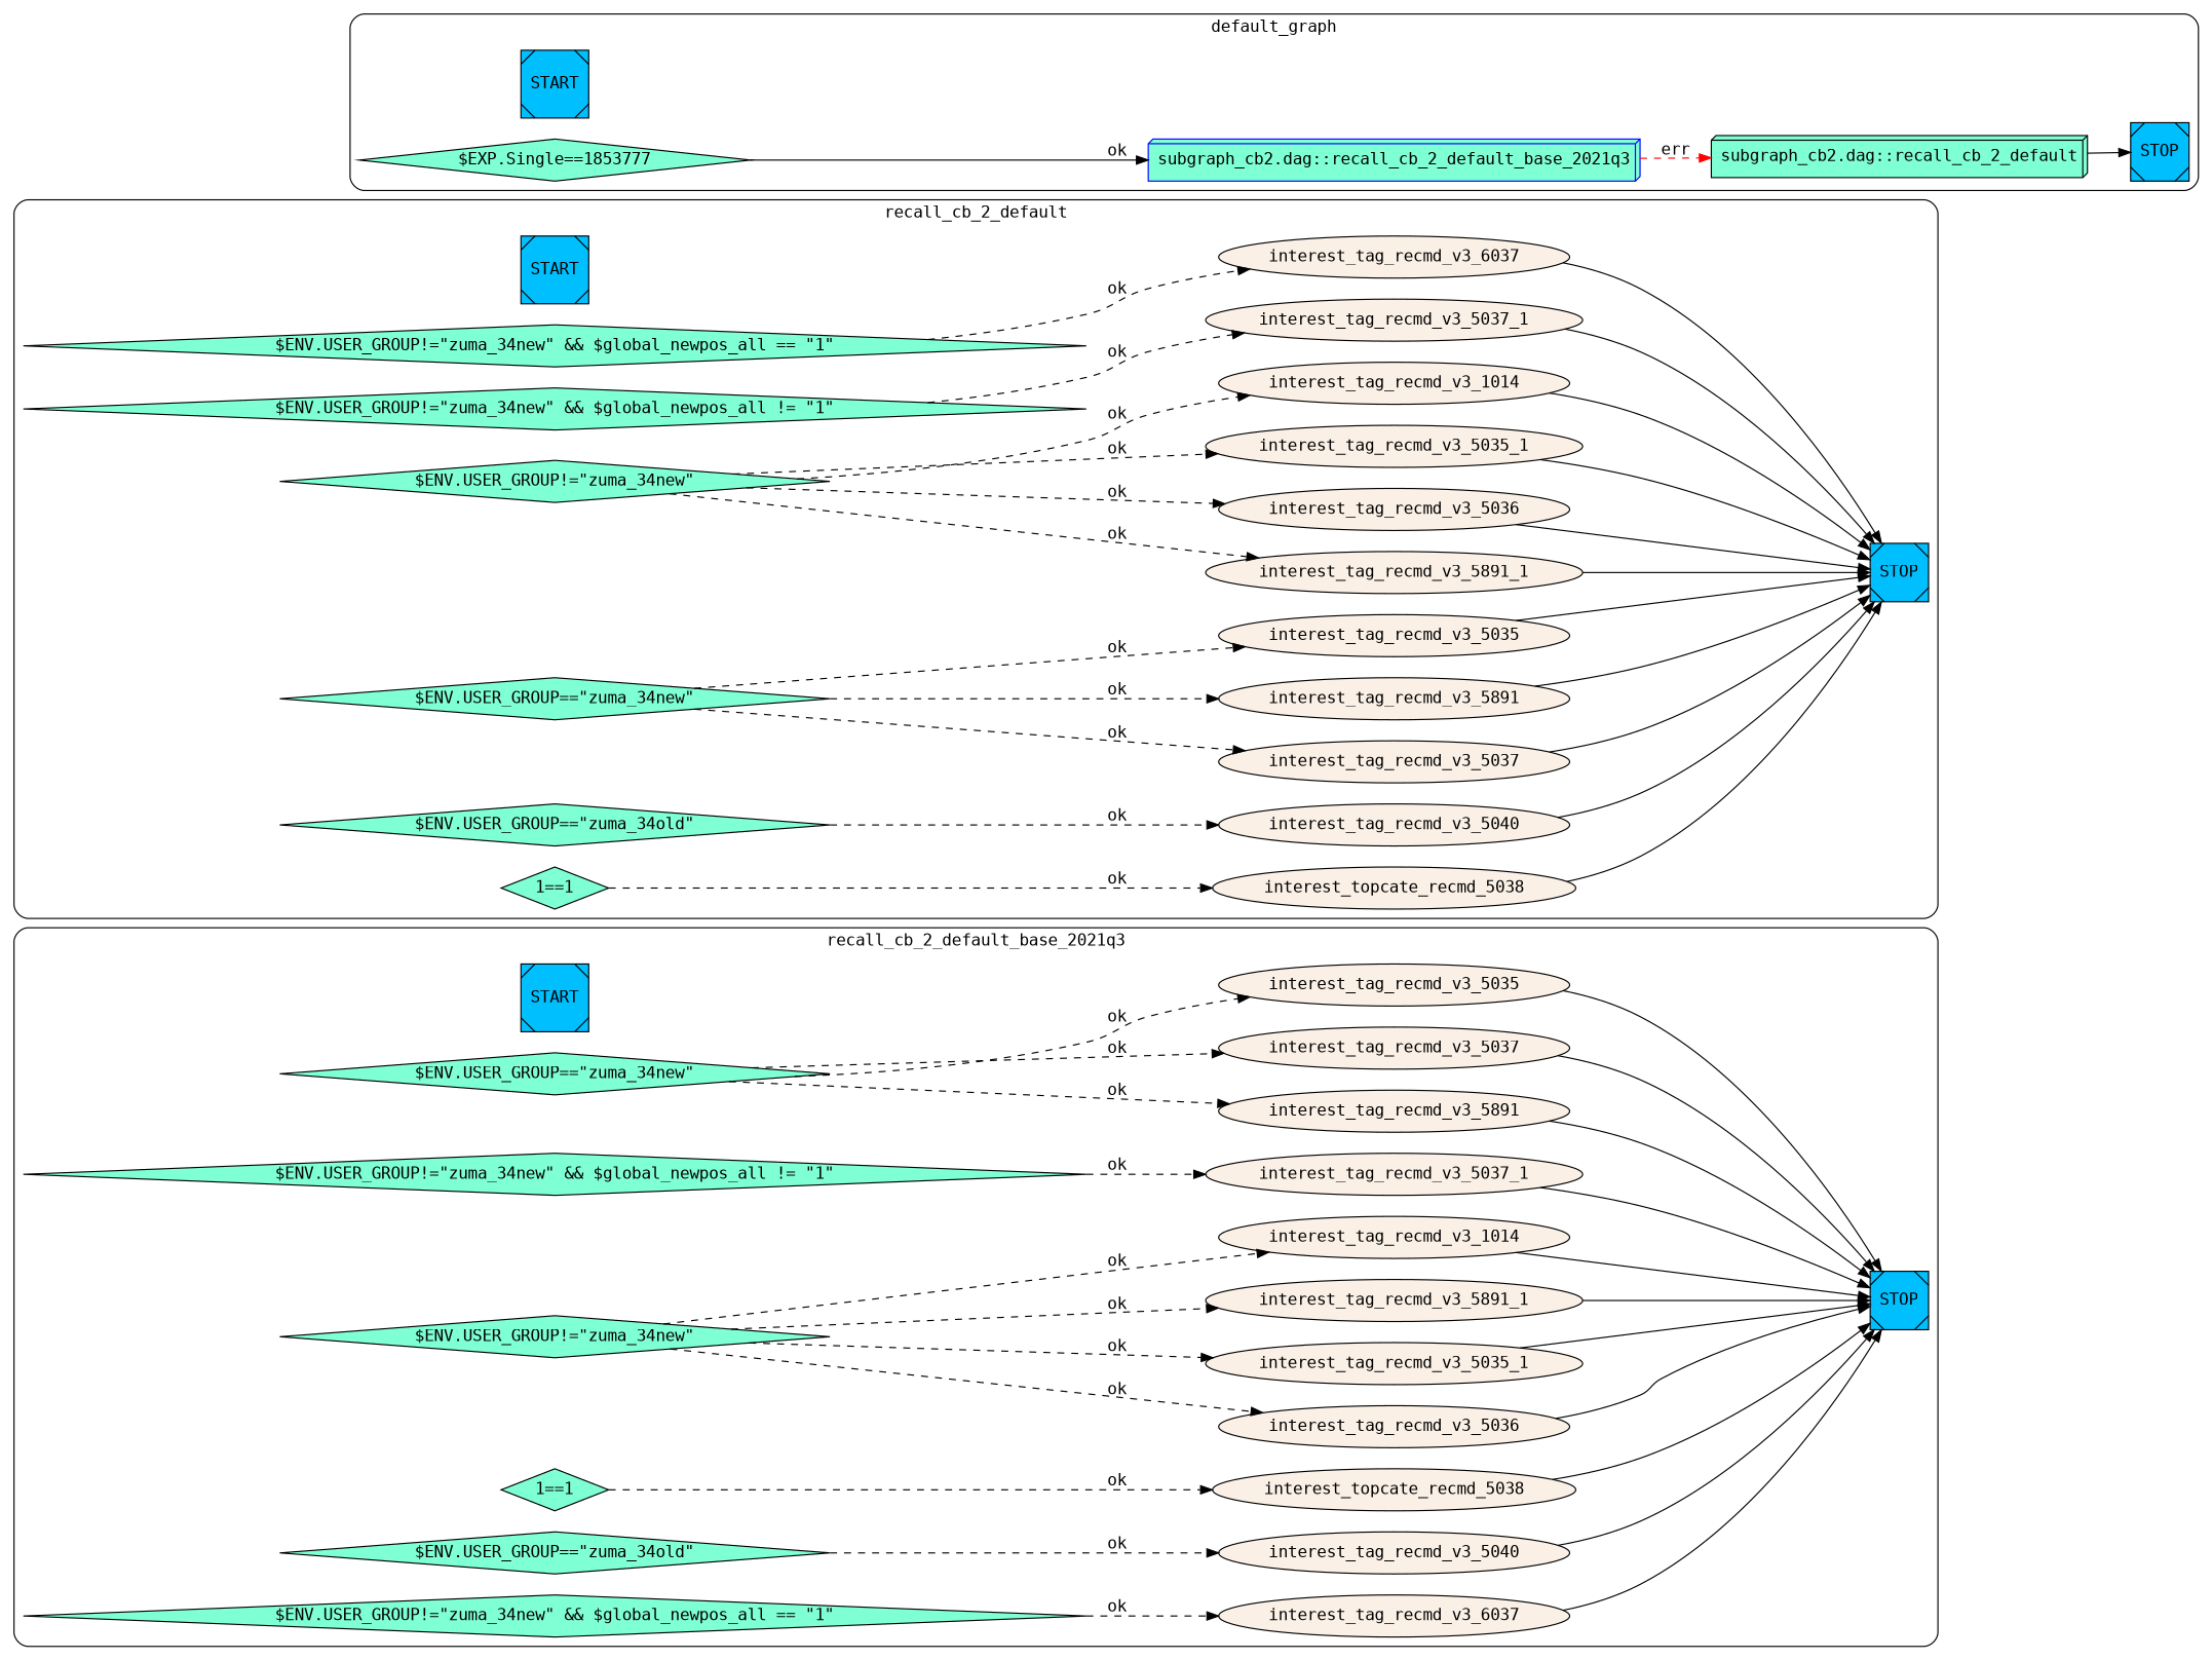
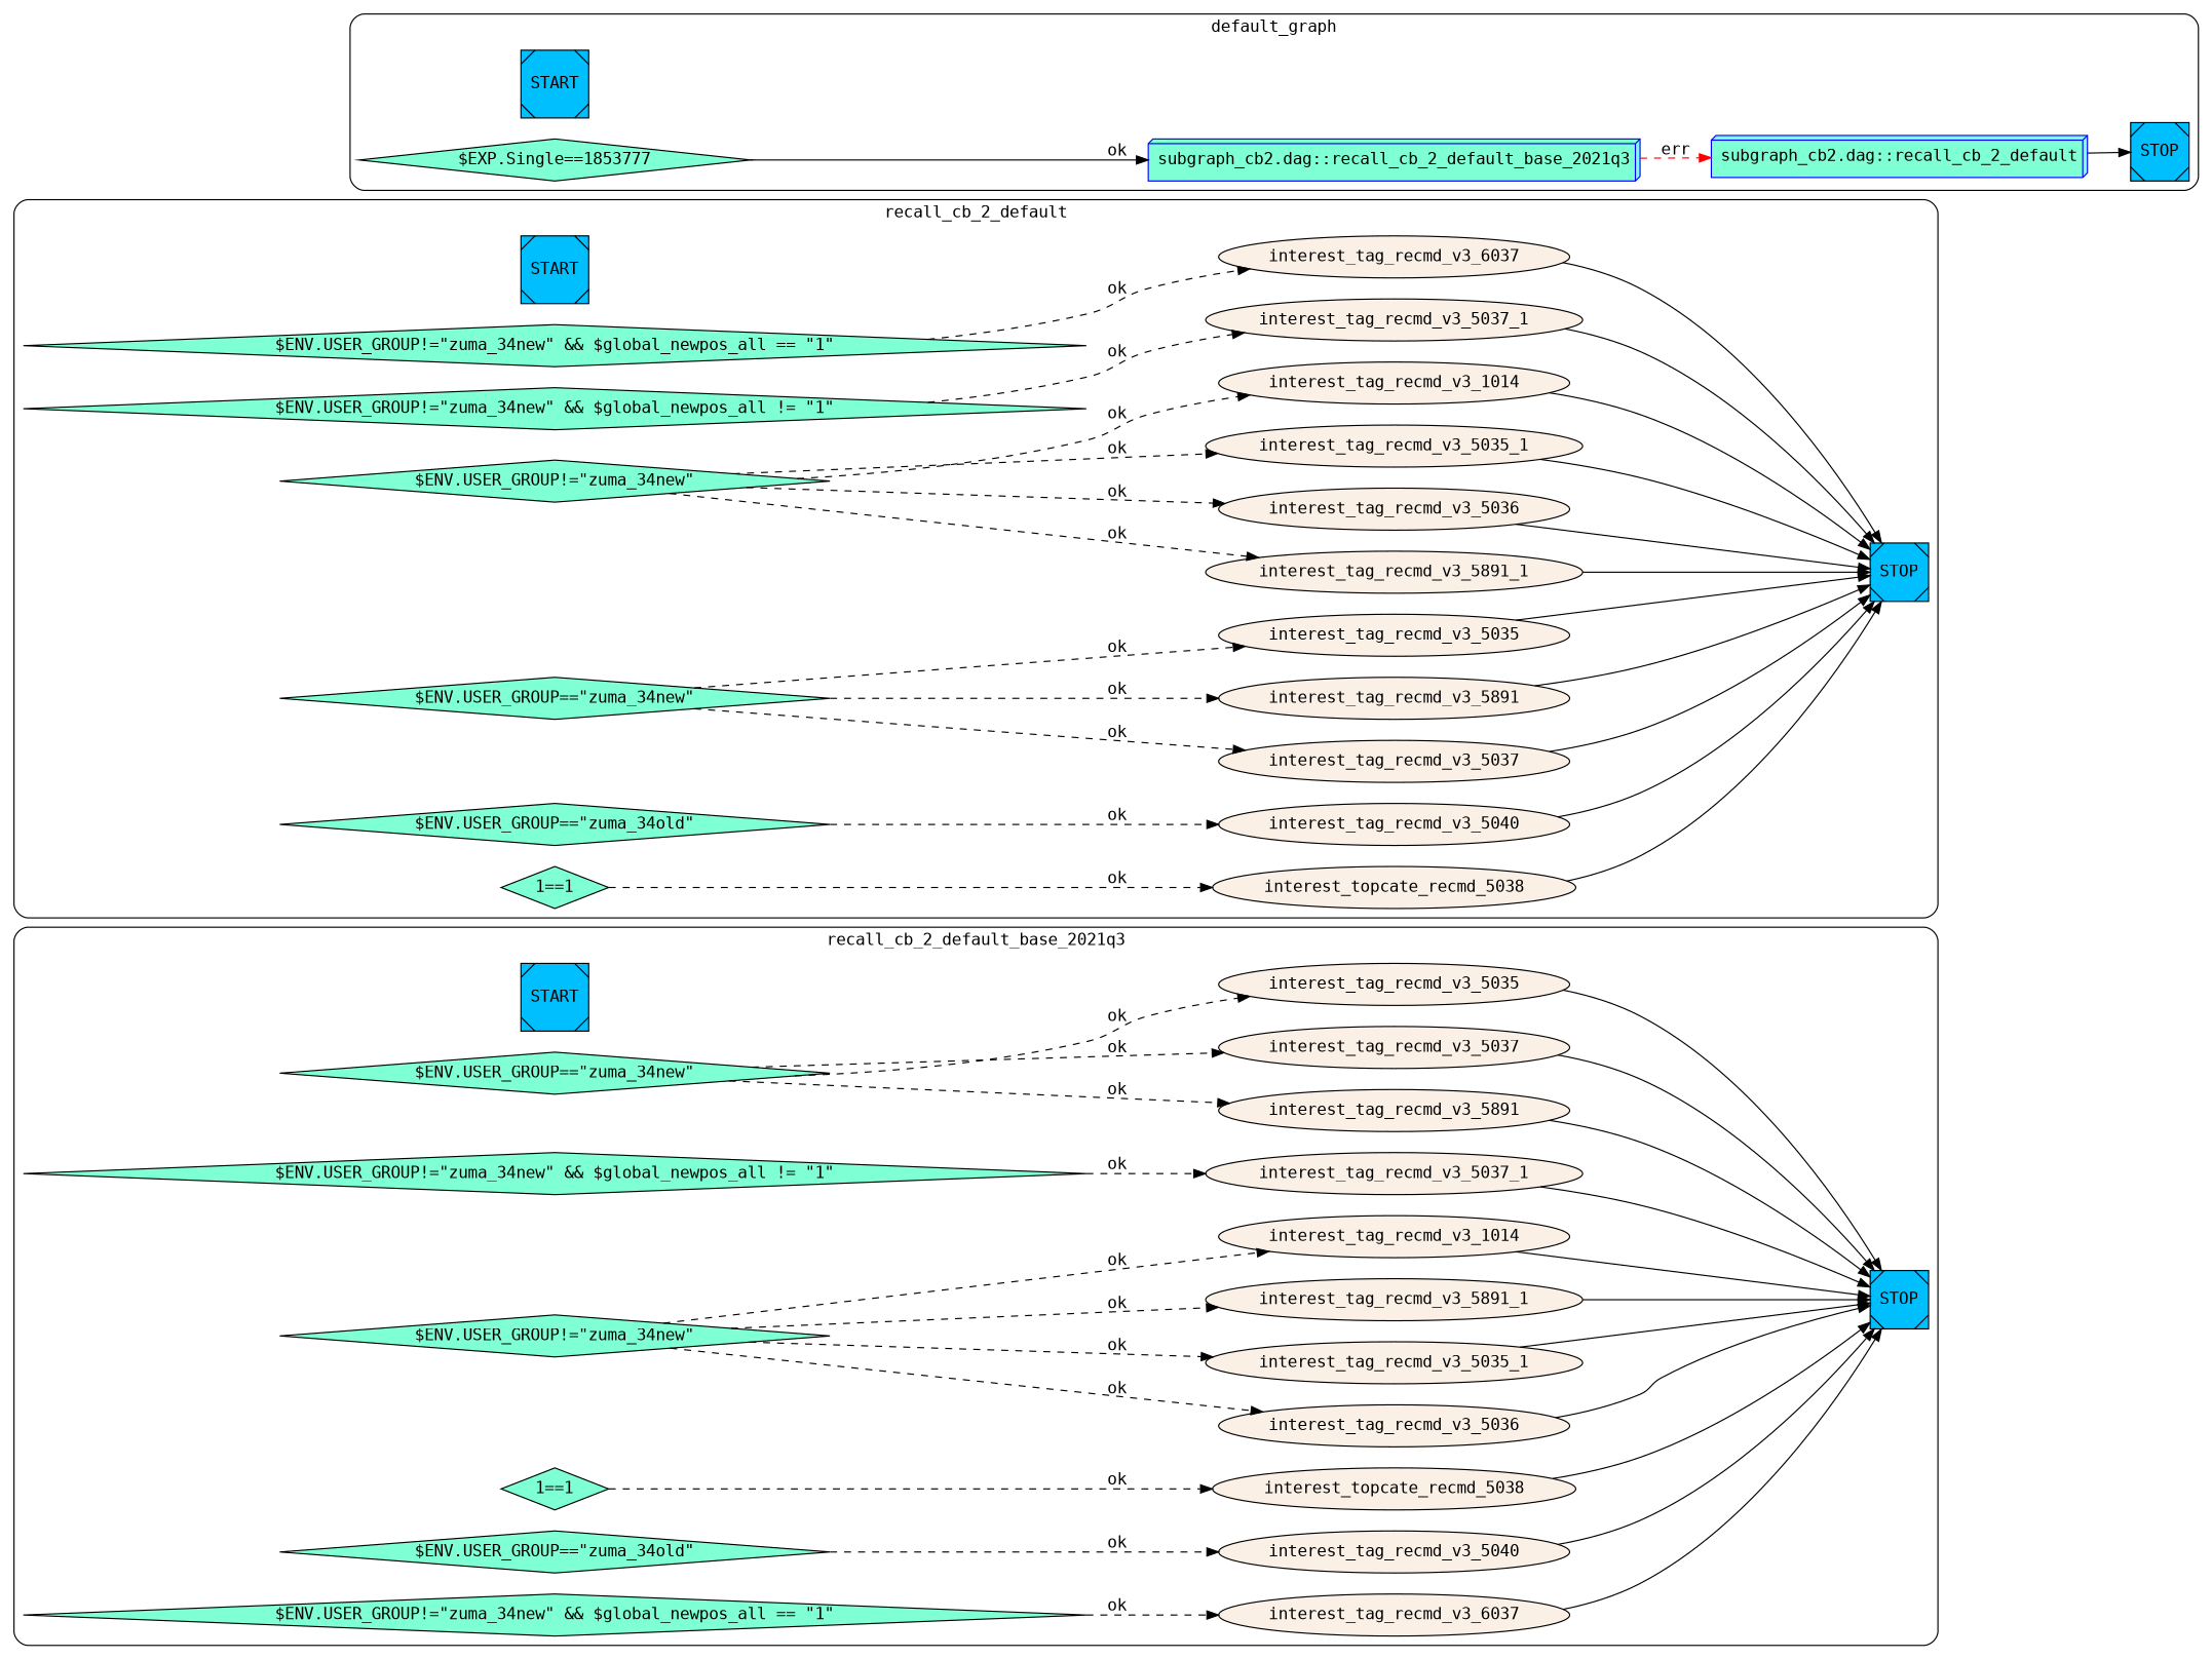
  digraph {
    fontname="DejaVu Sans Mono"
    rankdir=LR
    node [color=black fillcolor=linen fontname="DejaVu Sans Mono" style=filled]
    edge [fontname="DejaVu Sans Mono"]
    n1 [fillcolor=deepskyblue label=START shape=Msquare]
    n2 [fillcolor=deepskyblue label=STOP shape=Msquare]
    n3 [label=interest_tag_recmd_v3_5891]
    n4 [label=interest_tag_recmd_v3_5040]
    n5 [label=interest_tag_recmd_v3_6037]
    n6 [label=interest_tag_recmd_v3_5036]
    n7 [fillcolor=aquamarine label="$ENV.USER_GROUP==\"zuma_34new\"" shape=diamond]
    n8 [label=interest_tag_recmd_v3_5037]
    n9 [label=interest_tag_recmd_v3_5035]
    n10 [label=interest_topcate_recmd_5038]
    n11 [fillcolor=aquamarine label="$ENV.USER_GROUP!=\"zuma_34new\" && $global_newpos_all != \"1\"" shape=diamond]
    n12 [label=interest_tag_recmd_v3_5037_1]
    n13 [fillcolor=aquamarine label="$ENV.USER_GROUP!=\"zuma_34new\"" shape=diamond]
    n14 [label=interest_tag_recmd_v3_5035_1]
    n15 [label=interest_tag_recmd_v3_5891_1]
    n16 [label=interest_tag_recmd_v3_1014]
    n17 [fillcolor=aquamarine label="1==1" shape=diamond]
    n18 [fillcolor=aquamarine label="$ENV.USER_GROUP==\"zuma_34old\"" shape=diamond]
    n19 [fillcolor=aquamarine label="$ENV.USER_GROUP!=\"zuma_34new\" && $global_newpos_all == \"1\"" shape=diamond]
    n20 [fillcolor=deepskyblue label=START shape=Msquare]
    n21 [fillcolor=deepskyblue label=STOP shape=Msquare]
    n22 [label=interest_tag_recmd_v3_5037_1]
    n23 [label=interest_tag_recmd_v3_5037]
    n24 [label=interest_tag_recmd_v3_5891]
    n25 [fillcolor=aquamarine label="$ENV.USER_GROUP!=\"zuma_34new\" && $global_newpos_all == \"1\"" shape=diamond]
    n26 [label=interest_tag_recmd_v3_6037]
    n27 [fillcolor=aquamarine label="$ENV.USER_GROUP!=\"zuma_34new\" && $global_newpos_all != \"1\"" shape=diamond]
    n28 [fillcolor=aquamarine label="$ENV.USER_GROUP!=\"zuma_34new\"" shape=diamond]
    n29 [label=interest_tag_recmd_v3_5891_1]
    n30 [label=interest_tag_recmd_v3_5036]
    n31 [label=interest_tag_recmd_v3_5035_1]
    n32 [label=interest_tag_recmd_v3_1014]
    n33 [fillcolor=aquamarine label="$ENV.USER_GROUP==\"zuma_34new\"" shape=diamond]
    n34 [label=interest_tag_recmd_v3_5035]
    n35 [fillcolor=aquamarine label="$ENV.USER_GROUP==\"zuma_34old\"" shape=diamond]
    n36 [label=interest_tag_recmd_v3_5040]
    n37 [label=interest_topcate_recmd_5038]
    n38 [fillcolor=aquamarine label="1==1" shape=diamond]
    n39 [fillcolor=deepskyblue label=START shape=Msquare]
    n40 [fillcolor=deepskyblue label=STOP shape=Msquare]
    n41 [fillcolor=aquamarine label="$EXP.Single==1853777" shape=diamond]
    n42 [color=blue fillcolor=aquamarine label="subgraph_cb2.dag::recall_cb_2_default_base_2021q3" shape=box3d]
-   n43 [fillcolor=aquamarine label="subgraph_cb2.dag::recall_cb_2_default" shape=box3d]
+   n43 [color=blue fillcolor=aquamarine label="subgraph_cb2.dag::recall_cb_2_default" shape=box3d]
    subgraph cluster_1 {
      label=recall_cb_2_default_base_2021q3
      style=rounded
      n1
      n2
      n3
      n4
      n5
      n6
      n7
      n8
      n9
      n10
      n11
      n12
      n13
      n14
      n15
      n16
      n17
      n18
      n19
    }
    subgraph cluster_2 {
      label=recall_cb_2_default
      style=rounded
      n20
      n21
      n22
      n23
      n24
      n25
      n26
      n27
      n28
      n29
      n30
      n31
      n32
      n33
      n34
      n35
      n36
      n37
      n38
    }
    subgraph cluster_3 {
      label=default_graph
      style=rounded
      n39
      n40
      n41
      n42
      n43
    }
    n3 -> n2
    n4 -> n2
    n5 -> n2
    n6 -> n2
    n7 -> n3 [label=ok style=dashed]
    n7 -> n8 [label=ok style=dashed]
    n7 -> n9 [label=ok style=dashed]
    n8 -> n2
    n9 -> n2
    n10 -> n2
    n11 -> n12 [label=ok style=dashed]
    n12 -> n2
    n13 -> n6 [label=ok style=dashed]
    n13 -> n14 [label=ok style=dashed]
    n13 -> n15 [label=ok style=dashed]
    n13 -> n16 [label=ok style=dashed]
    n14 -> n2
    n15 -> n2
    n16 -> n2
    n17 -> n10 [label=ok style=dashed]
    n18 -> n4 [label=ok style=dashed]
    n19 -> n5 [label=ok style=dashed]
    n22 -> n21
    n23 -> n21
    n24 -> n21
    n25 -> n26 [label=ok style=dashed]
    n26 -> n21
    n27 -> n22 [label=ok style=dashed]
    n28 -> n29 [label=ok style=dashed]
    n28 -> n30 [label=ok style=dashed]
    n28 -> n31 [label=ok style=dashed]
    n28 -> n32 [label=ok style=dashed]
    n29 -> n21
    n30 -> n21
    n31 -> n21
    n32 -> n21
    n33 -> n23 [label=ok style=dashed]
    n33 -> n24 [label=ok style=dashed]
    n33 -> n34 [label=ok style=dashed]
    n34 -> n21
    n35 -> n36 [label=ok style=dashed]
    n36 -> n21
    n37 -> n21
    n38 -> n37 [label=ok style=dashed]
    n41 -> n42 [label=ok style=solid]
    n42 -> n43 [color=red label=err style=dashed]
    n43 -> n40
  }
